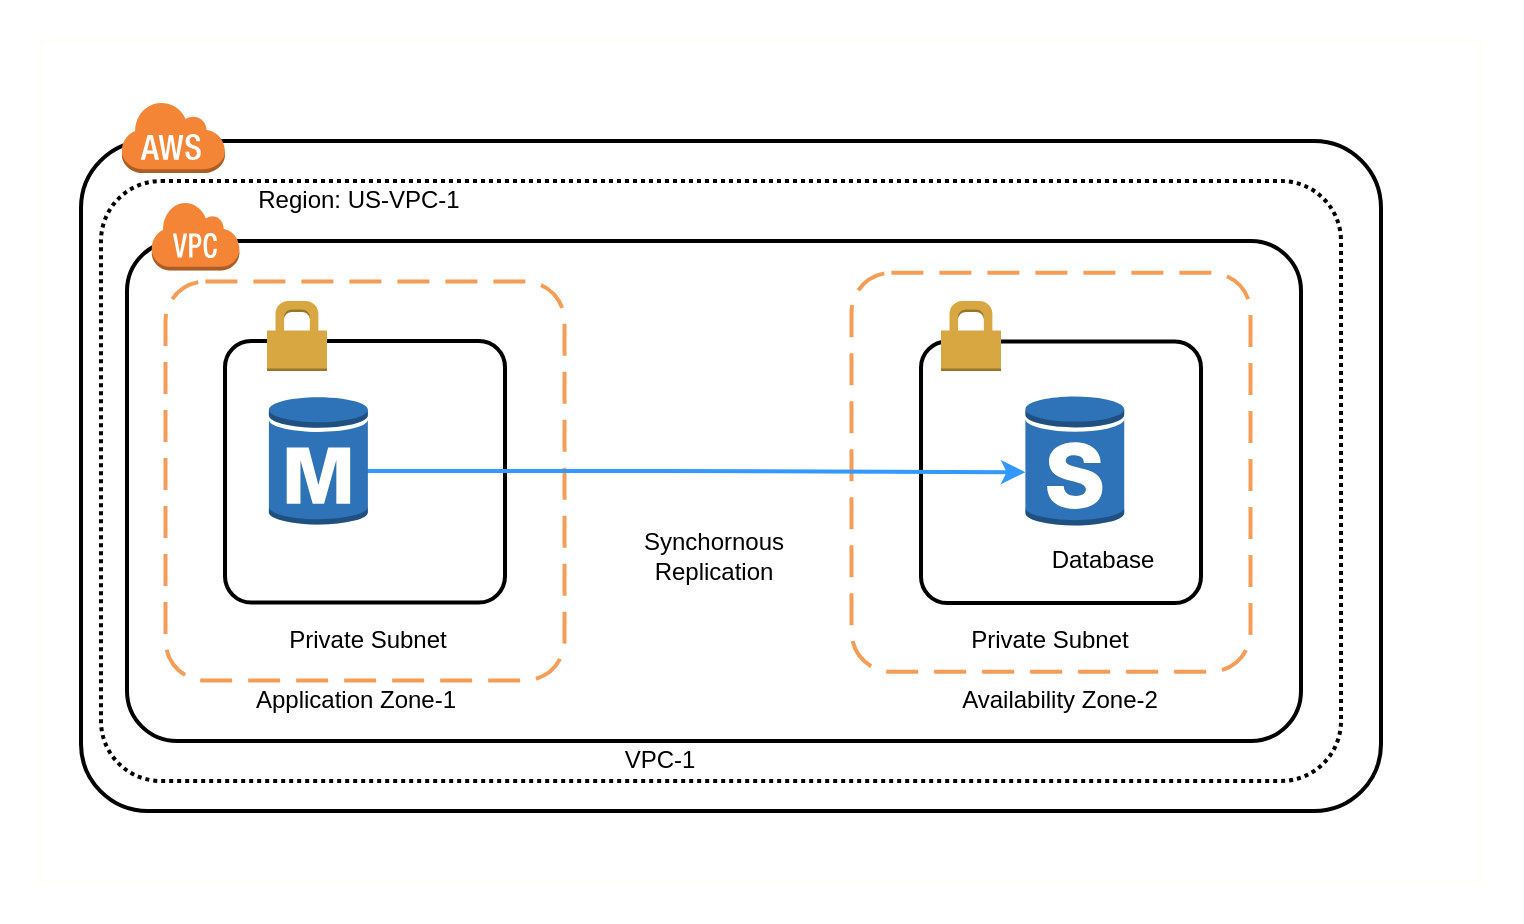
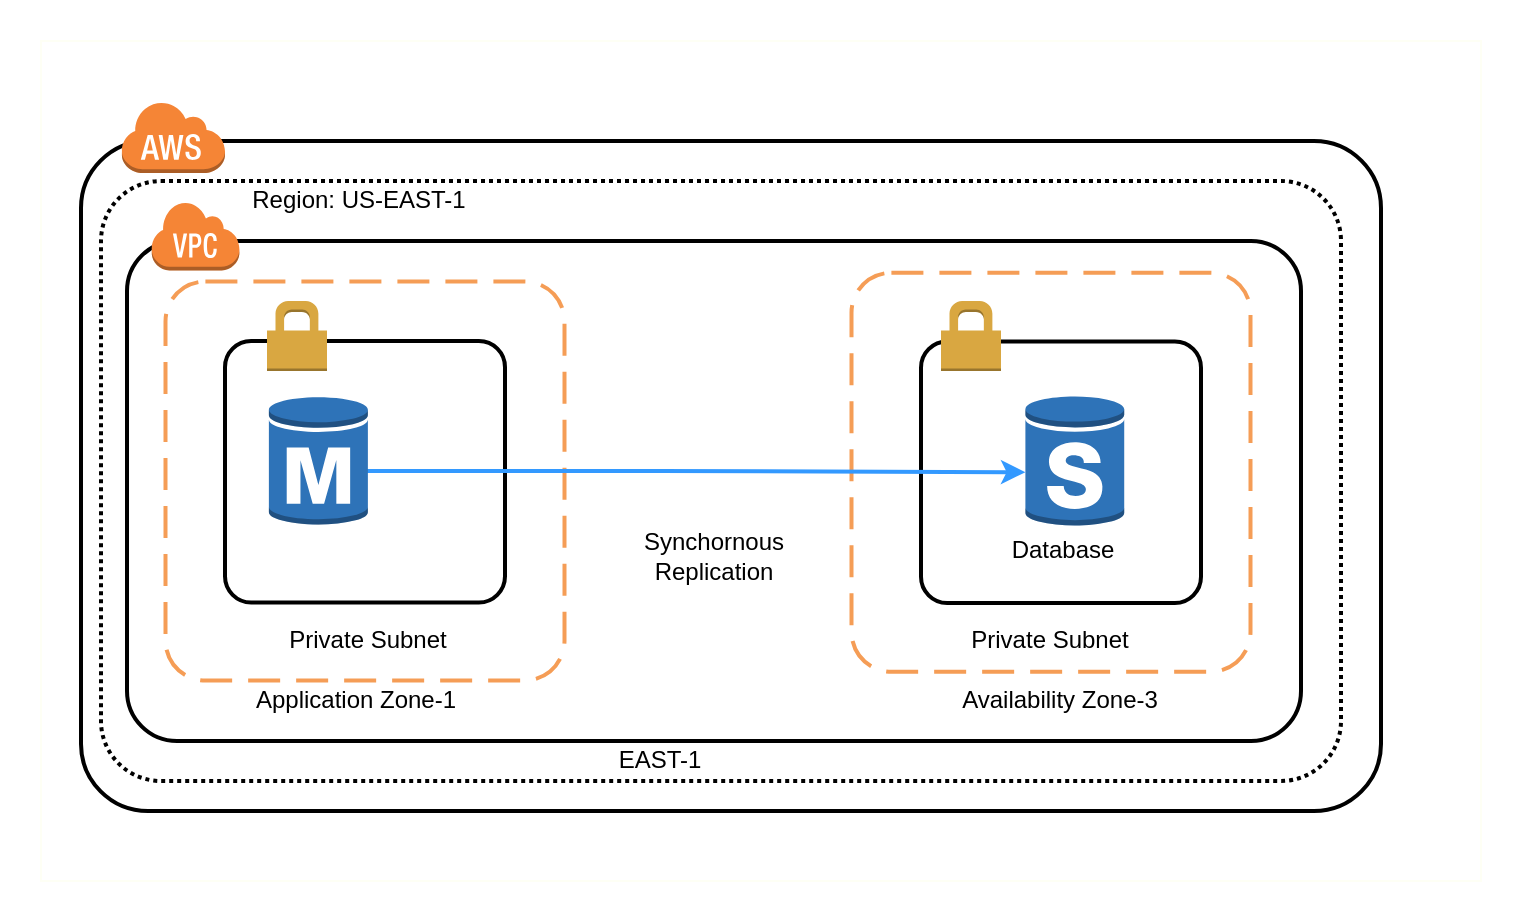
  <mxCell id="0" />
  <mxCell id="1" parent="0" />
  <mxCell id="2" value="" style="rounded=0;whiteSpace=wrap;html=1;strokeColor=#FEFFF5;" parent="1" vertex="1"><mxGeometry x="20" y="20" width="720" height="420" as="geometry" /></mxCell>
  <mxCell id="3" value="" style="rounded=1;arcSize=10;dashed=0;fillColor=none;gradientColor=none;strokeWidth=2;" parent="1" vertex="1"><mxGeometry x="40" y="70" width="650" height="335" as="geometry" /></mxCell>
  <mxCell id="4" value="" style="rounded=1;arcSize=10;dashed=0;fillColor=none;gradientColor=none;strokeWidth=2;" parent="1" vertex="1"><mxGeometry x="63" y="120" width="587" height="250" as="geometry" /></mxCell>
  <mxCell id="5" value="" style="rounded=1;arcSize=10;dashed=1;fillColor=none;gradientColor=none;dashPattern=1 1;strokeWidth=2;" parent="1" vertex="1"><mxGeometry x="50" y="90" width="620" height="300" as="geometry" /></mxCell>
  <mxCell id="6" value="" style="rounded=1;arcSize=10;dashed=1;strokeColor=#F59D56;fillColor=none;gradientColor=none;dashPattern=8 4;strokeWidth=2;" parent="1" vertex="1"><mxGeometry x="82.25" y="140.25" width="199.5" height="199.5" as="geometry" /></mxCell>
  <mxCell id="7" value="" style="rounded=1;arcSize=10;dashed=1;strokeColor=#F59D56;fillColor=none;gradientColor=none;dashPattern=8 4;strokeWidth=2;" parent="1" vertex="1"><mxGeometry x="425.25" y="135.88" width="199.5" height="199.5" as="geometry" /></mxCell>
  <mxCell id="8" value="" style="rounded=1;arcSize=10;dashed=0;fillColor=none;gradientColor=none;strokeWidth=2;" parent="1" vertex="1"><mxGeometry x="112" y="170" width="140" height="130.73" as="geometry" /></mxCell>
  <mxCell id="9" value="" style="dashed=0;html=1;shape=mxgraph.aws3.cloud;fillColor=#F58536;gradientColor=none;dashed=0;strokeColor=#4797FF;" parent="1" vertex="1"><mxGeometry x="60" y="50" width="52" height="36" as="geometry" /></mxCell>
- <mxCell id="10" value="Region: US-VPC-1" style="text;html=1;strokeColor=none;fillColor=none;align=center;verticalAlign=middle;whiteSpace=wrap;rounded=0;" parent="1" vertex="1"><mxGeometry x="118.69" y="90" width="121.31" height="20" as="geometry" /></mxCell>
- <mxCell id="11" value="VPC-1" style="text;html=1;strokeColor=none;fillColor=none;align=center;verticalAlign=middle;whiteSpace=wrap;rounded=0;" parent="1" vertex="1"><mxGeometry x="290" y="370" width="80" height="20" as="geometry" /></mxCell>
+ <mxCell id="10" value="Region: US-EAST-1" style="text;html=1;strokeColor=none;fillColor=none;align=center;verticalAlign=middle;whiteSpace=wrap;rounded=0;" parent="1" vertex="1"><mxGeometry x="118.69" y="90" width="121.31" height="20" as="geometry" /></mxCell>
+ <mxCell id="11" value="EAST-1" style="text;html=1;strokeColor=none;fillColor=none;align=center;verticalAlign=middle;whiteSpace=wrap;rounded=0;" parent="1" vertex="1"><mxGeometry x="290" y="370" width="80" height="20" as="geometry" /></mxCell>
  <mxCell id="12" value="" style="dashed=0;html=1;shape=mxgraph.aws3.virtual_private_cloud;fillColor=#F58536;gradientColor=none;dashed=0;strokeColor=#FEFFF5;" parent="1" vertex="1"><mxGeometry x="75" y="100" width="44.2" height="34.691" as="geometry" /></mxCell>
  <mxCell id="13" value="" style="dashed=0;html=1;shape=mxgraph.aws3.permissions;fillColor=#D9A741;gradientColor=none;dashed=0;strokeColor=#FEFFF5;" parent="1" vertex="1"><mxGeometry x="133" y="150" width="30" height="35" as="geometry" /></mxCell>
  <mxCell id="14" value="" style="rounded=1;arcSize=10;dashed=0;fillColor=none;gradientColor=none;strokeWidth=2;" parent="1" vertex="1"><mxGeometry x="460" y="170.27" width="140" height="130.73" as="geometry" /></mxCell>
  <mxCell id="15" value="" style="dashed=0;html=1;shape=mxgraph.aws3.permissions;fillColor=#D9A741;gradientColor=none;dashed=0;strokeColor=#FEFFF5;" parent="1" vertex="1"><mxGeometry x="470" y="150" width="30" height="35" as="geometry" /></mxCell>
- <mxCell id="16" value="Database" style="text;html=1;strokeColor=none;fillColor=none;align=center;verticalAlign=middle;whiteSpace=wrap;rounded=0;" parent="1" vertex="1"><mxGeometry x="532.202" y="272.027" width="39.048" height="16.136" as="geometry" /></mxCell>
+ <mxCell id="16" value="Database" style="text;html=1;strokeColor=none;fillColor=none;align=center;verticalAlign=middle;whiteSpace=wrap;rounded=0;" parent="1" vertex="1"><mxGeometry x="512.202" y="267.027" width="39.048" height="16.136" as="geometry" /></mxCell>
  <mxCell id="17" value="" style="edgeStyle=orthogonalEdgeStyle;rounded=0;orthogonalLoop=1;jettySize=auto;html=1;strokeWidth=2;strokeColor=#3399FF;" parent="1" edge="1"><mxGeometry relative="1" as="geometry"><mxPoint x="145.444" y="235" as="sourcePoint" /><mxPoint x="512.2" y="235.6" as="targetPoint" /><Array as="points"><mxPoint x="329" y="235" /><mxPoint x="329" y="236" /></Array></mxGeometry></mxCell>
  <mxCell id="18" value="Private Subnet" style="text;html=1;strokeColor=none;fillColor=none;align=center;verticalAlign=middle;whiteSpace=wrap;rounded=0;" parent="1" vertex="1"><mxGeometry x="138" y="310" width="92" height="20" as="geometry" /></mxCell>
  <mxCell id="19" value="Private Subnet" style="text;html=1;strokeColor=none;fillColor=none;align=center;verticalAlign=middle;whiteSpace=wrap;rounded=0;" parent="1" vertex="1"><mxGeometry x="480" y="310" width="90" height="20" as="geometry" /></mxCell>
  <mxCell id="20" value="" style="outlineConnect=0;dashed=0;verticalLabelPosition=bottom;verticalAlign=top;align=center;html=1;shape=mxgraph.aws3.rds_db_instance;fillColor=#2E73B8;gradientColor=none;" parent="1" vertex="1"><mxGeometry x="133.94" y="197" width="49.5" height="66" as="geometry" /></mxCell>
  <mxCell id="21" value="" style="outlineConnect=0;dashed=0;verticalLabelPosition=bottom;verticalAlign=top;align=center;html=1;shape=mxgraph.aws3.rds_db_instance_standby_multi_az;fillColor=#2E73B8;gradientColor=none;" parent="1" vertex="1"><mxGeometry x="512.2" y="197" width="49.5" height="66" as="geometry" /></mxCell>
- <mxCell id="22" value="Availability Zone-2" style="text;html=1;strokeColor=none;fillColor=none;align=center;verticalAlign=middle;whiteSpace=wrap;rounded=0;" parent="1" vertex="1"><mxGeometry x="470" y="339.75" width="120" height="20" as="geometry" /></mxCell>
+ <mxCell id="22" value="Availability Zone-3" style="text;html=1;strokeColor=none;fillColor=none;align=center;verticalAlign=middle;whiteSpace=wrap;rounded=0;" parent="1" vertex="1"><mxGeometry x="470" y="339.75" width="120" height="20" as="geometry" /></mxCell>
  <mxCell id="23" value="Application Zone-1" style="text;html=1;strokeColor=none;fillColor=none;align=center;verticalAlign=middle;whiteSpace=wrap;rounded=0;" parent="1" vertex="1"><mxGeometry x="118" y="339.75" width="120" height="20" as="geometry" /></mxCell>
  <mxCell id="24" value="Synchornous Replication" style="text;html=1;strokeColor=none;fillColor=none;align=center;verticalAlign=middle;whiteSpace=wrap;rounded=0;" parent="1" vertex="1"><mxGeometry x="296.5" y="268" width="120" height="20" as="geometry" /></mxCell>
